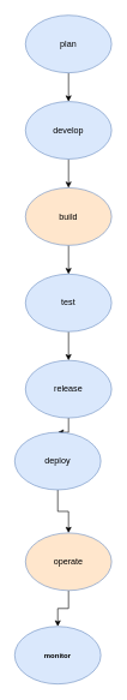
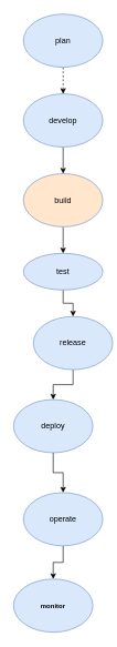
  <mxCell id="0" />
  <mxCell id="1" parent="0" />
- <mxCell id="2" value="" style="edgeStyle=orthogonalEdgeStyle;rounded=0;orthogonalLoop=1;jettySize=auto;html=1;" edge="1" parent="1" source="3" target="5"><mxGeometry relative="1" as="geometry" /></mxCell>
+ <mxCell id="2" value="" style="edgeStyle=orthogonalEdgeStyle;rounded=0;orthogonalLoop=1;jettySize=auto;html=1;dashed=1;" edge="1" parent="1" source="3" target="5"><mxGeometry relative="1" as="geometry" /></mxCell>
  <mxCell id="3" value="plan" style="ellipse;whiteSpace=wrap;html=1;fillColor=#dae8fc;strokeColor=#6c8ebf;" vertex="1" parent="1"><mxGeometry x="35" y="20" width="120" height="80" as="geometry" /></mxCell>
  <mxCell id="4" value="" style="edgeStyle=orthogonalEdgeStyle;rounded=0;orthogonalLoop=1;jettySize=auto;html=1;" edge="1" parent="1" source="5" target="7"><mxGeometry relative="1" as="geometry" /></mxCell>
  <mxCell id="5" value="develop" style="ellipse;whiteSpace=wrap;html=1;fillColor=#dae8fc;strokeColor=#6c8ebf;" vertex="1" parent="1"><mxGeometry x="35" y="140" width="120" height="80" as="geometry" /></mxCell>
  <mxCell id="6" value="" style="edgeStyle=orthogonalEdgeStyle;rounded=0;orthogonalLoop=1;jettySize=auto;html=1;" edge="1" parent="1" source="7" target="9"><mxGeometry relative="1" as="geometry" /></mxCell>
  <mxCell id="7" value="build" style="ellipse;whiteSpace=wrap;html=1;fillColor=#ffe6cc;strokeColor=#6c8ebf;" vertex="1" parent="1"><mxGeometry x="35" y="260" width="120" height="80" as="geometry" /></mxCell>
  <mxCell id="8" value="" style="edgeStyle=orthogonalEdgeStyle;rounded=0;orthogonalLoop=1;jettySize=auto;html=1;" edge="1" parent="1" source="9" target="11"><mxGeometry relative="1" as="geometry" /></mxCell>
- <mxCell id="9" value="test" style="ellipse;whiteSpace=wrap;html=1;fillColor=#dae8fc;strokeColor=#6c8ebf;" vertex="1" parent="1"><mxGeometry x="35" y="380" width="120" height="80" as="geometry" /></mxCell>
+ <mxCell id="9" value="test" style="ellipse;whiteSpace=wrap;html=1;fillColor=#dae8fc;strokeColor=#6c8ebf;" vertex="1" parent="1"><mxGeometry x="35" y="380" width="120" height="55" as="geometry" /></mxCell>
  <mxCell id="10" value="" style="edgeStyle=orthogonalEdgeStyle;rounded=0;orthogonalLoop=1;jettySize=auto;html=1;" edge="1" parent="1" source="11" target="13"><mxGeometry relative="1" as="geometry" /></mxCell>
- <mxCell id="11" value="release" style="ellipse;whiteSpace=wrap;html=1;fillColor=#dae8fc;strokeColor=#6c8ebf;" vertex="1" parent="1"><mxGeometry x="35" y="500" width="120" height="80" as="geometry" /></mxCell>
+ <mxCell id="11" value="release" style="ellipse;whiteSpace=wrap;html=1;fillColor=#dae8fc;strokeColor=#6c8ebf;" vertex="1" parent="1"><mxGeometry x="50" y="475" width="120" height="80" as="geometry" /></mxCell>
  <mxCell id="12" value="" style="edgeStyle=orthogonalEdgeStyle;rounded=0;orthogonalLoop=1;jettySize=auto;html=1;" edge="1" parent="1" source="13" target="15"><mxGeometry relative="1" as="geometry" /></mxCell>
  <mxCell id="13" value="deploy" style="ellipse;whiteSpace=wrap;html=1;fillColor=#dae8fc;strokeColor=#6c8ebf;" vertex="1" parent="1"><mxGeometry x="20" y="600" width="120" height="80" as="geometry" /></mxCell>
  <mxCell id="14" value="" style="edgeStyle=orthogonalEdgeStyle;rounded=0;orthogonalLoop=1;jettySize=auto;html=1;" edge="1" parent="1" source="15" target="16"><mxGeometry relative="1" as="geometry" /></mxCell>
- <mxCell id="15" value="operate" style="ellipse;whiteSpace=wrap;html=1;fillColor=#ffe6cc;strokeColor=#6c8ebf;" vertex="1" parent="1"><mxGeometry x="35" y="740" width="120" height="80" as="geometry" /></mxCell>
+ <mxCell id="15" value="operate" style="ellipse;whiteSpace=wrap;html=1;fillColor=#dae8fc;strokeColor=#6c8ebf;" vertex="1" parent="1"><mxGeometry x="35" y="740" width="120" height="80" as="geometry" /></mxCell>
  <mxCell id="16" value="&lt;h5&gt;monitor&lt;/h5&gt;" style="ellipse;whiteSpace=wrap;html=1;fillColor=#dae8fc;strokeColor=#6c8ebf;" vertex="1" parent="1"><mxGeometry x="20" y="870" width="120" height="80" as="geometry" /></mxCell>
